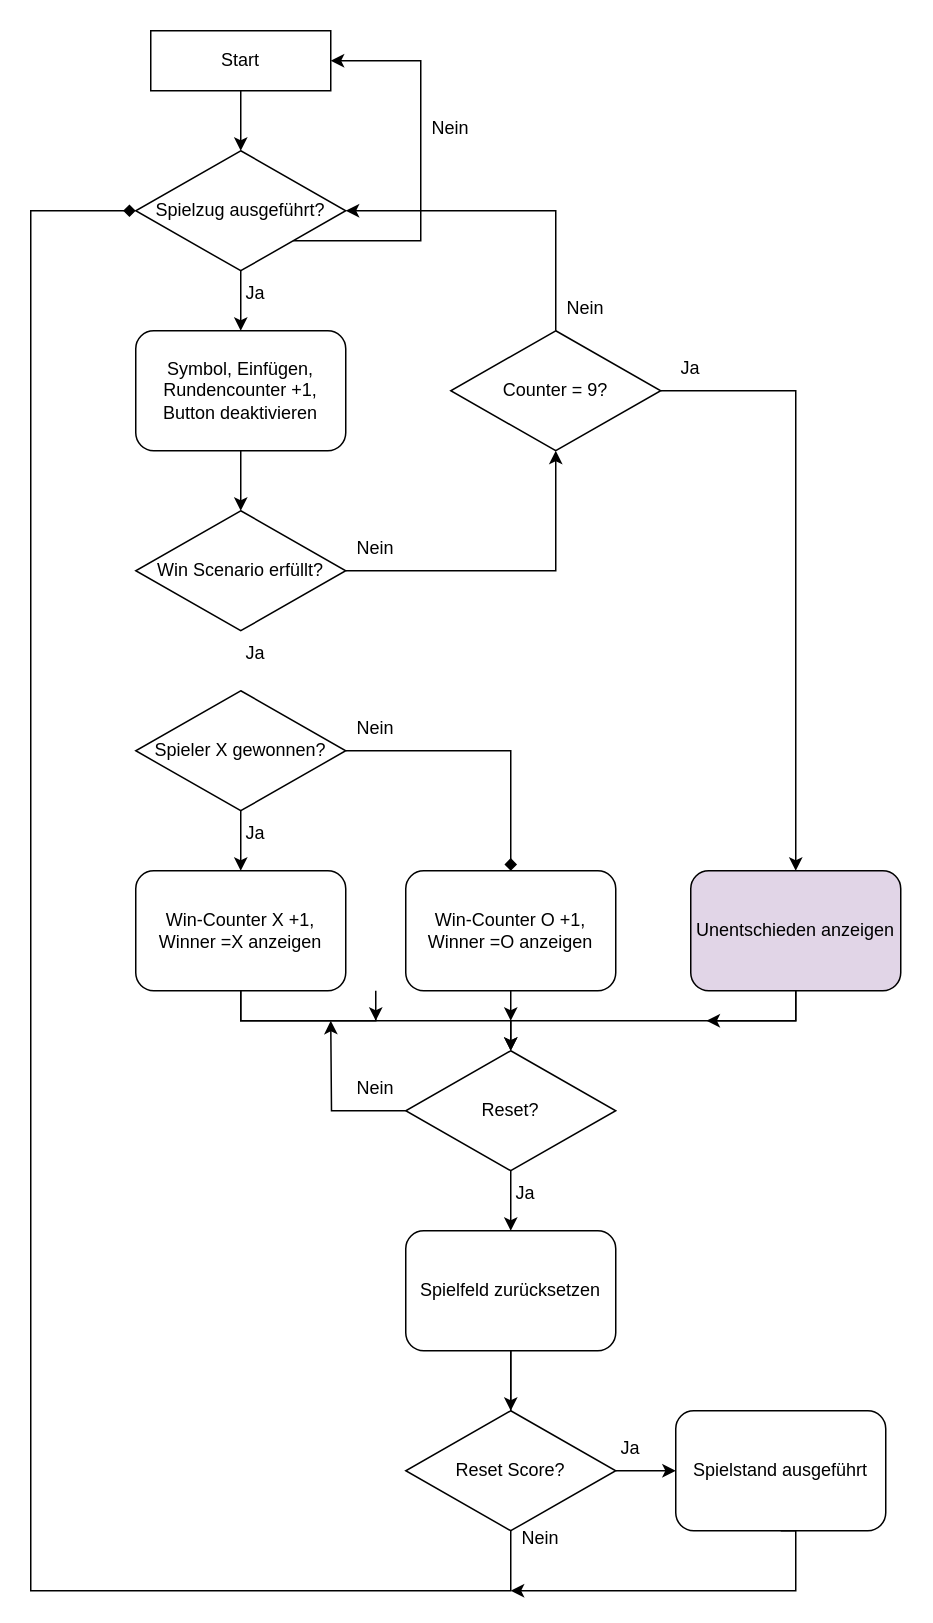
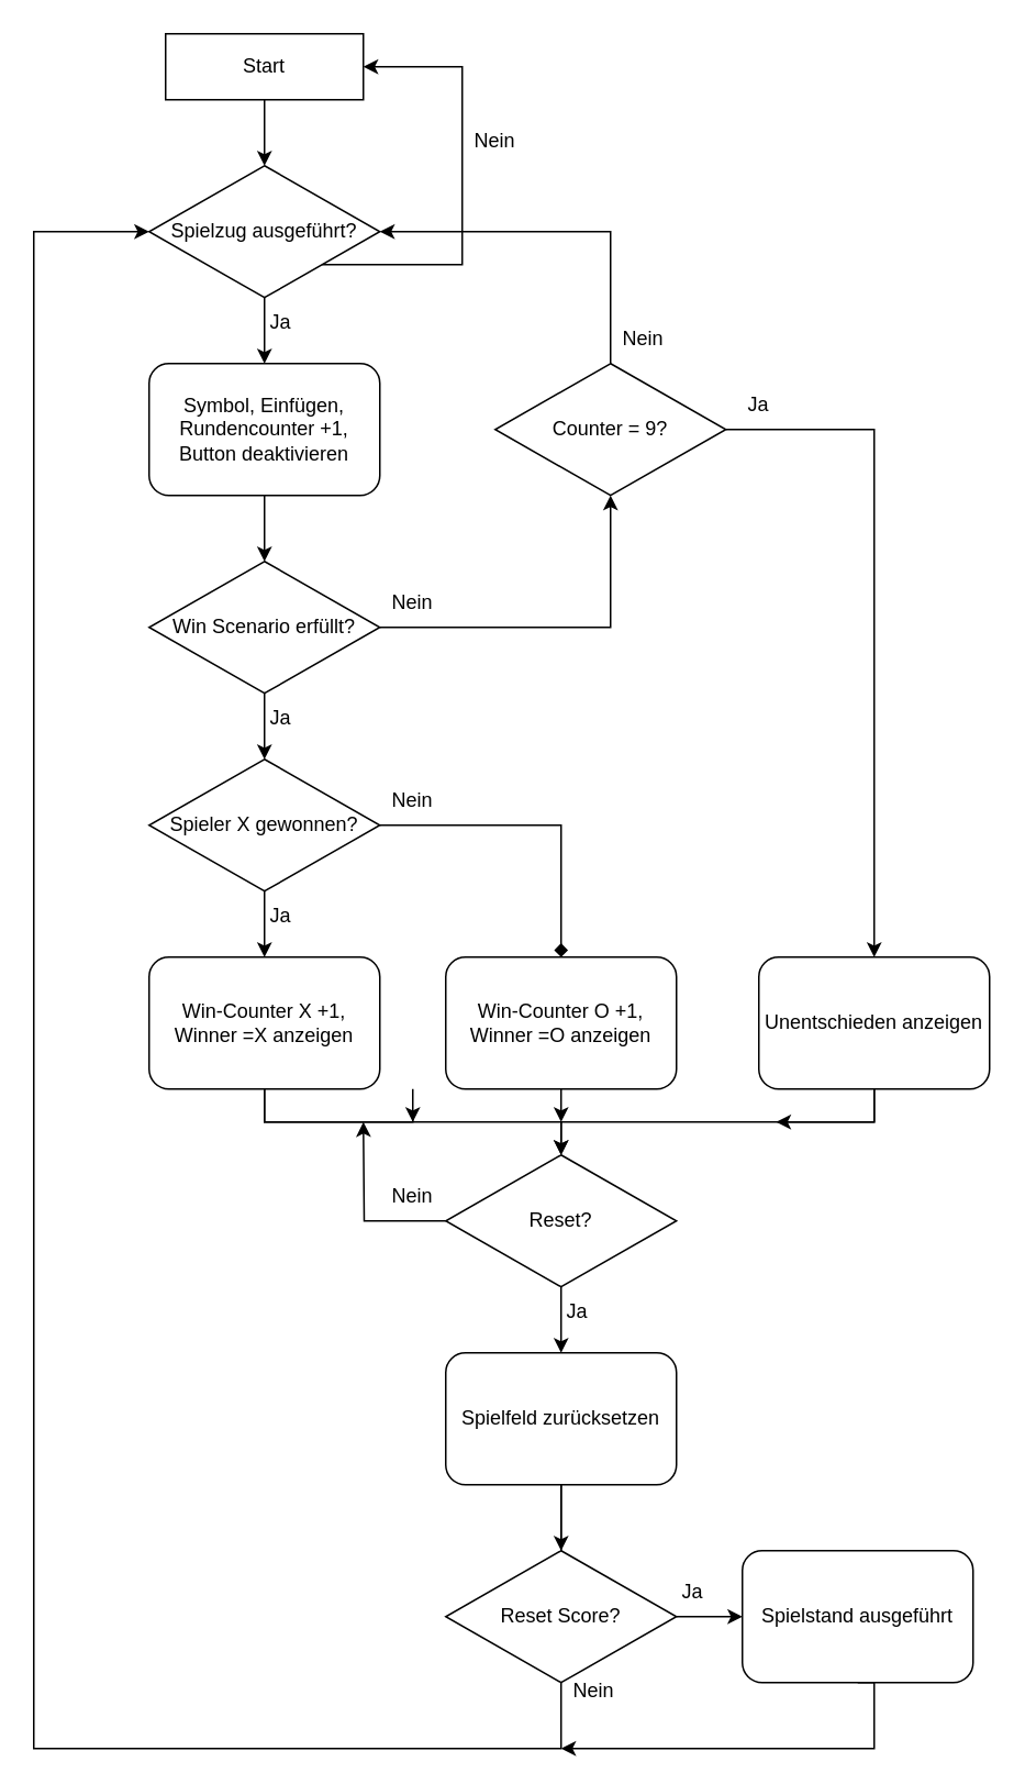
  <mxCell id="0" />
  <mxCell id="1" parent="0" />
  <mxCell id="2" style="edgeStyle=orthogonalEdgeStyle;rounded=0;orthogonalLoop=1;jettySize=auto;html=1;exitX=0.5;exitY=1;exitDx=0;exitDy=0;entryX=0.5;entryY=0;entryDx=0;entryDy=0;" edge="1" parent="1" source="3" target="6"><mxGeometry relative="1" as="geometry" /></mxCell>
  <mxCell id="3" value="Start" style="rounded=0;whiteSpace=wrap;html=1;" vertex="1" parent="1"><mxGeometry x="100" y="20" width="120" height="40" as="geometry" /></mxCell>
  <mxCell id="4" style="edgeStyle=orthogonalEdgeStyle;rounded=0;orthogonalLoop=1;jettySize=auto;html=1;exitX=0.5;exitY=1;exitDx=0;exitDy=0;" edge="1" parent="1" source="6" target="8"><mxGeometry relative="1" as="geometry" /></mxCell>
  <mxCell id="5" style="edgeStyle=orthogonalEdgeStyle;rounded=0;orthogonalLoop=1;jettySize=auto;html=1;exitX=1;exitY=1;exitDx=0;exitDy=0;entryX=1;entryY=0.5;entryDx=0;entryDy=0;" edge="1" parent="1" source="6" target="3"><mxGeometry relative="1" as="geometry"><Array as="points"><mxPoint x="280" y="160" /><mxPoint x="280" y="40" /></Array></mxGeometry></mxCell>
  <mxCell id="6" value="Spielzug ausgeführt?" style="rhombus;whiteSpace=wrap;html=1;" vertex="1" parent="1"><mxGeometry x="90" y="100" width="140" height="80" as="geometry" /></mxCell>
  <mxCell id="7" style="edgeStyle=orthogonalEdgeStyle;rounded=0;orthogonalLoop=1;jettySize=auto;html=1;exitX=0.5;exitY=1;exitDx=0;exitDy=0;entryX=0.5;entryY=0;entryDx=0;entryDy=0;" edge="1" parent="1" source="8" target="11"><mxGeometry relative="1" as="geometry" /></mxCell>
  <mxCell id="8" value="Symbol, Einfügen, Rundencounter +1, Button deaktivieren" style="rounded=1;whiteSpace=wrap;html=1;" vertex="1" parent="1"><mxGeometry x="90" y="220" width="140" height="80" as="geometry" /></mxCell>
  <mxCell id="9" style="edgeStyle=orthogonalEdgeStyle;rounded=0;orthogonalLoop=1;jettySize=auto;html=1;exitX=1;exitY=0.5;exitDx=0;exitDy=0;entryX=0.5;entryY=1;entryDx=0;entryDy=0;" edge="1" parent="1" source="11" target="14"><mxGeometry relative="1" as="geometry" /></mxCell>
+ <mxCell id="10" style="edgeStyle=orthogonalEdgeStyle;rounded=0;orthogonalLoop=1;jettySize=auto;html=1;exitX=0.5;exitY=1;exitDx=0;exitDy=0;entryX=0.5;entryY=0;entryDx=0;entryDy=0;" edge="1" parent="1" source="11" target="17"><mxGeometry relative="1" as="geometry" /></mxCell>
  <mxCell id="11" value="Win Scenario erfüllt?" style="rhombus;whiteSpace=wrap;html=1;" vertex="1" parent="1"><mxGeometry x="90" y="340" width="140" height="80" as="geometry" /></mxCell>
  <mxCell id="12" style="edgeStyle=orthogonalEdgeStyle;rounded=0;orthogonalLoop=1;jettySize=auto;html=1;exitX=0.5;exitY=0;exitDx=0;exitDy=0;entryX=1;entryY=0.5;entryDx=0;entryDy=0;" edge="1" parent="1" source="14" target="6"><mxGeometry relative="1" as="geometry" /></mxCell>
  <mxCell id="13" style="edgeStyle=orthogonalEdgeStyle;rounded=0;orthogonalLoop=1;jettySize=auto;html=1;exitX=1;exitY=0.5;exitDx=0;exitDy=0;" edge="1" parent="1" source="14" target="25"><mxGeometry relative="1" as="geometry" /></mxCell>
  <mxCell id="14" value="Counter = 9?" style="rhombus;whiteSpace=wrap;html=1;" vertex="1" parent="1"><mxGeometry x="300" y="220" width="140" height="80" as="geometry" /></mxCell>
  <mxCell id="15" style="edgeStyle=orthogonalEdgeStyle;rounded=0;orthogonalLoop=1;jettySize=auto;html=1;exitX=0.5;exitY=1;exitDx=0;exitDy=0;entryX=0.5;entryY=0;entryDx=0;entryDy=0;" edge="1" parent="1" source="17" target="20"><mxGeometry relative="1" as="geometry" /></mxCell>
  <mxCell id="16" style="edgeStyle=orthogonalEdgeStyle;rounded=0;orthogonalLoop=1;jettySize=auto;html=1;exitX=1;exitY=0.5;exitDx=0;exitDy=0;entryX=0.5;entryY=0;entryDx=0;entryDy=0;endArrow=diamond;" edge="1" parent="1" source="17" target="22"><mxGeometry relative="1" as="geometry" /></mxCell>
  <mxCell id="17" value="Spieler X gewonnen?" style="rhombus;whiteSpace=wrap;html=1;" vertex="1" parent="1"><mxGeometry x="90" y="460" width="140" height="80" as="geometry" /></mxCell>
  <mxCell id="18" style="edgeStyle=orthogonalEdgeStyle;rounded=0;orthogonalLoop=1;jettySize=auto;html=1;exitX=0.5;exitY=1;exitDx=0;exitDy=0;entryX=0.5;entryY=0;entryDx=0;entryDy=0;" edge="1" parent="1" source="20" target="28"><mxGeometry relative="1" as="geometry" /></mxCell>
  <mxCell id="19" style="edgeStyle=orthogonalEdgeStyle;rounded=0;orthogonalLoop=1;jettySize=auto;html=1;exitX=0.5;exitY=1;exitDx=0;exitDy=0;" edge="1" parent="1" source="20"><mxGeometry relative="1" as="geometry"><mxPoint x="250" y="680" as="targetPoint" /></mxGeometry></mxCell>
  <mxCell id="20" value="Win-Counter X +1, Winner =X anzeigen" style="rounded=1;whiteSpace=wrap;html=1;" vertex="1" parent="1"><mxGeometry x="90" y="580" width="140" height="80" as="geometry" /></mxCell>
  <mxCell id="21" style="edgeStyle=orthogonalEdgeStyle;rounded=0;orthogonalLoop=1;jettySize=auto;html=1;exitX=0.5;exitY=1;exitDx=0;exitDy=0;" edge="1" parent="1" source="22"><mxGeometry relative="1" as="geometry"><mxPoint x="340" y="680" as="targetPoint" /></mxGeometry></mxCell>
  <mxCell id="22" value="Win-Counter O +1, Winner =O anzeigen" style="rounded=1;whiteSpace=wrap;html=1;" vertex="1" parent="1"><mxGeometry x="270" y="580" width="140" height="80" as="geometry" /></mxCell>
  <mxCell id="23" style="edgeStyle=orthogonalEdgeStyle;rounded=0;orthogonalLoop=1;jettySize=auto;html=1;exitX=0.5;exitY=1;exitDx=0;exitDy=0;entryX=0.5;entryY=0;entryDx=0;entryDy=0;" edge="1" parent="1" source="25" target="28"><mxGeometry relative="1" as="geometry" /></mxCell>
  <mxCell id="24" style="edgeStyle=orthogonalEdgeStyle;rounded=0;orthogonalLoop=1;jettySize=auto;html=1;exitX=0.5;exitY=1;exitDx=0;exitDy=0;" edge="1" parent="1" source="25"><mxGeometry relative="1" as="geometry"><mxPoint x="470" y="680" as="targetPoint" /></mxGeometry></mxCell>
- <mxCell id="25" value="Unentschieden anzeigen" style="rounded=1;whiteSpace=wrap;html=1;fillColor=#e1d5e7;" vertex="1" parent="1"><mxGeometry x="460" y="580" width="140" height="80" as="geometry" /></mxCell>
+ <mxCell id="25" value="Unentschieden anzeigen" style="rounded=1;whiteSpace=wrap;html=1;" vertex="1" parent="1"><mxGeometry x="460" y="580" width="140" height="80" as="geometry" /></mxCell>
  <mxCell id="26" style="edgeStyle=orthogonalEdgeStyle;rounded=0;orthogonalLoop=1;jettySize=auto;html=1;exitX=0;exitY=0.5;exitDx=0;exitDy=0;" edge="1" parent="1" source="28"><mxGeometry relative="1" as="geometry"><mxPoint x="220" y="680" as="targetPoint" /></mxGeometry></mxCell>
  <mxCell id="27" style="edgeStyle=orthogonalEdgeStyle;rounded=0;orthogonalLoop=1;jettySize=auto;html=1;exitX=0.5;exitY=1;exitDx=0;exitDy=0;entryX=0.5;entryY=0;entryDx=0;entryDy=0;" edge="1" parent="1" source="28" target="31"><mxGeometry relative="1" as="geometry" /></mxCell>
  <mxCell id="28" value="Reset?" style="rhombus;whiteSpace=wrap;html=1;" vertex="1" parent="1"><mxGeometry x="270" y="700" width="140" height="80" as="geometry" /></mxCell>
- <mxCell id="29" style="edgeStyle=orthogonalEdgeStyle;rounded=0;orthogonalLoop=1;jettySize=auto;html=1;exitX=0.5;exitY=1;exitDx=0;exitDy=0;entryX=0;entryY=0.5;entryDx=0;entryDy=0;endArrow=diamond;" edge="1" parent="1" source="31" target="6"><mxGeometry relative="1" as="geometry"><mxPoint x="20" y="100" as="targetPoint" /><Array as="points"><mxPoint x="340" y="1060" /><mxPoint x="20" y="1060" /><mxPoint x="20" y="140" /></Array></mxGeometry></mxCell>
+ <mxCell id="29" style="edgeStyle=orthogonalEdgeStyle;rounded=0;orthogonalLoop=1;jettySize=auto;html=1;exitX=0.5;exitY=1;exitDx=0;exitDy=0;entryX=0;entryY=0.5;entryDx=0;entryDy=0;" edge="1" parent="1" source="31" target="6"><mxGeometry relative="1" as="geometry"><mxPoint x="20" y="100" as="targetPoint" /><Array as="points"><mxPoint x="340" y="1060" /><mxPoint x="20" y="1060" /><mxPoint x="20" y="140" /></Array></mxGeometry></mxCell>
  <mxCell id="30" style="edgeStyle=orthogonalEdgeStyle;rounded=0;orthogonalLoop=1;jettySize=auto;html=1;exitX=0.5;exitY=1;exitDx=0;exitDy=0;" edge="1" parent="1" source="31"><mxGeometry relative="1" as="geometry"><mxPoint x="340" y="940" as="targetPoint" /></mxGeometry></mxCell>
  <mxCell id="31" value="Spielfeld zurücksetzen" style="rounded=1;whiteSpace=wrap;html=1;" vertex="1" parent="1"><mxGeometry x="270" y="820" width="140" height="80" as="geometry" /></mxCell>
  <mxCell id="32" style="edgeStyle=orthogonalEdgeStyle;rounded=0;orthogonalLoop=1;jettySize=auto;html=1;exitX=1;exitY=0.5;exitDx=0;exitDy=0;" edge="1" parent="1" source="33" target="35"><mxGeometry relative="1" as="geometry" /></mxCell>
  <mxCell id="33" value="Reset Score?" style="rhombus;whiteSpace=wrap;html=1;" vertex="1" parent="1"><mxGeometry x="270" y="940" width="140" height="80" as="geometry" /></mxCell>
  <mxCell id="34" style="edgeStyle=orthogonalEdgeStyle;rounded=0;orthogonalLoop=1;jettySize=auto;html=1;exitX=0.5;exitY=1;exitDx=0;exitDy=0;" edge="1" parent="1" source="35"><mxGeometry relative="1" as="geometry"><mxPoint x="340" y="1060" as="targetPoint" /><Array as="points"><mxPoint x="530" y="1060" /></Array></mxGeometry></mxCell>
  <mxCell id="35" value="Spielstand ausgeführt" style="rounded=1;whiteSpace=wrap;html=1;" vertex="1" parent="1"><mxGeometry x="450" y="940" width="140" height="80" as="geometry" /></mxCell>
  <mxCell id="36" value="Nein" style="text;html=1;strokeColor=none;fillColor=none;align=center;verticalAlign=middle;whiteSpace=wrap;rounded=0;" vertex="1" parent="1"><mxGeometry x="270" y="70" width="60" height="30" as="geometry" /></mxCell>
  <mxCell id="37" value="Ja" style="text;html=1;strokeColor=none;fillColor=none;align=center;verticalAlign=middle;whiteSpace=wrap;rounded=0;" vertex="1" parent="1"><mxGeometry x="430" y="230" width="60" height="30" as="geometry" /></mxCell>
  <mxCell id="38" value="Ja" style="text;html=1;strokeColor=none;fillColor=none;align=center;verticalAlign=middle;whiteSpace=wrap;rounded=0;" vertex="1" parent="1"><mxGeometry x="390" y="950" width="60" height="30" as="geometry" /></mxCell>
  <mxCell id="39" value="Ja" style="text;html=1;strokeColor=none;fillColor=none;align=center;verticalAlign=middle;whiteSpace=wrap;rounded=0;" vertex="1" parent="1"><mxGeometry x="320" y="780" width="60" height="30" as="geometry" /></mxCell>
  <mxCell id="40" value="Ja" style="text;html=1;strokeColor=none;fillColor=none;align=center;verticalAlign=middle;whiteSpace=wrap;rounded=0;" vertex="1" parent="1"><mxGeometry x="140" y="540" width="60" height="30" as="geometry" /></mxCell>
  <mxCell id="41" value="Ja" style="text;html=1;strokeColor=none;fillColor=none;align=center;verticalAlign=middle;whiteSpace=wrap;rounded=0;" vertex="1" parent="1"><mxGeometry x="140" y="420" width="60" height="30" as="geometry" /></mxCell>
  <mxCell id="42" value="Ja" style="text;html=1;strokeColor=none;fillColor=none;align=center;verticalAlign=middle;whiteSpace=wrap;rounded=0;" vertex="1" parent="1"><mxGeometry x="140" y="180" width="60" height="30" as="geometry" /></mxCell>
  <mxCell id="43" value="Nein" style="text;html=1;strokeColor=none;fillColor=none;align=center;verticalAlign=middle;whiteSpace=wrap;rounded=0;" vertex="1" parent="1"><mxGeometry x="330" y="1010" width="60" height="30" as="geometry" /></mxCell>
  <mxCell id="44" value="Nein" style="text;html=1;strokeColor=none;fillColor=none;align=center;verticalAlign=middle;whiteSpace=wrap;rounded=0;" vertex="1" parent="1"><mxGeometry x="220" y="710" width="60" height="30" as="geometry" /></mxCell>
  <mxCell id="45" value="Nein" style="text;html=1;strokeColor=none;fillColor=none;align=center;verticalAlign=middle;whiteSpace=wrap;rounded=0;" vertex="1" parent="1"><mxGeometry x="220" y="470" width="60" height="30" as="geometry" /></mxCell>
  <mxCell id="46" value="Nein" style="text;html=1;strokeColor=none;fillColor=none;align=center;verticalAlign=middle;whiteSpace=wrap;rounded=0;" vertex="1" parent="1"><mxGeometry x="360" y="190" width="60" height="30" as="geometry" /></mxCell>
  <mxCell id="47" value="Nein" style="text;html=1;strokeColor=none;fillColor=none;align=center;verticalAlign=middle;whiteSpace=wrap;rounded=0;" vertex="1" parent="1"><mxGeometry x="220" y="350" width="60" height="30" as="geometry" /></mxCell>
